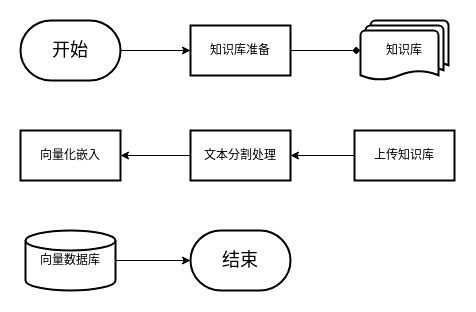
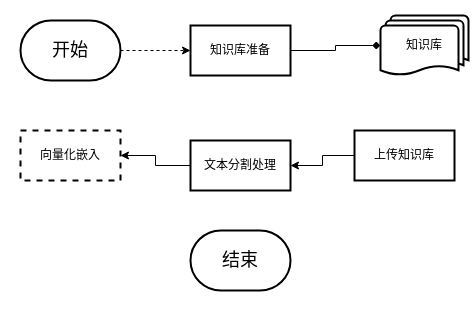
  <mxCell id="0" />
  <mxCell id="1" parent="0" />
- <mxCell id="2" value="" style="edgeStyle=orthogonalEdgeStyle;rounded=0;orthogonalLoop=1;jettySize=auto;html=1;" edge="1" parent="1" source="3" target="5"><mxGeometry relative="1" as="geometry" /></mxCell>
+ <mxCell id="2" value="" style="edgeStyle=orthogonalEdgeStyle;rounded=0;orthogonalLoop=1;jettySize=auto;html=1;dashed=1;" edge="1" parent="1" source="3" target="5"><mxGeometry relative="1" as="geometry" /></mxCell>
  <mxCell id="3" value="&lt;font style=&quot;font-size: 18px;&quot;&gt;开始&lt;/font&gt;" style="strokeWidth=2;html=1;shape=mxgraph.flowchart.terminator;whiteSpace=wrap;" vertex="1" parent="1"><mxGeometry x="20" y="20" width="100" height="60" as="geometry" /></mxCell>
  <mxCell id="4" value="" style="edgeStyle=orthogonalEdgeStyle;rounded=0;orthogonalLoop=1;jettySize=auto;html=1;endArrow=diamond;" edge="1" parent="1" source="5" target="6"><mxGeometry relative="1" as="geometry" /></mxCell>
  <mxCell id="5" value="知识库准备" style="whiteSpace=wrap;html=1;strokeWidth=2;" vertex="1" parent="1"><mxGeometry x="190" y="25" width="100" height="50" as="geometry" /></mxCell>
- <mxCell id="6" value="知识库" style="strokeWidth=2;html=1;shape=mxgraph.flowchart.multi-document;whiteSpace=wrap;" vertex="1" parent="1"><mxGeometry x="360" y="20" width="88" height="60" as="geometry" /></mxCell>
+ <mxCell id="6" value="知识库" style="strokeWidth=2;html=1;shape=mxgraph.flowchart.multi-document;whiteSpace=wrap;" vertex="1" parent="1"><mxGeometry x="380" y="15" width="88" height="60" as="geometry" /></mxCell>
  <mxCell id="7" value="" style="edgeStyle=orthogonalEdgeStyle;rounded=0;orthogonalLoop=1;jettySize=auto;html=1;" edge="1" parent="1" source="8" target="10"><mxGeometry relative="1" as="geometry" /></mxCell>
  <mxCell id="8" value="上传知识库" style="whiteSpace=wrap;html=1;strokeWidth=2;" vertex="1" parent="1"><mxGeometry x="354" y="130" width="100" height="50" as="geometry" /></mxCell>
  <mxCell id="9" value="" style="edgeStyle=orthogonalEdgeStyle;rounded=0;orthogonalLoop=1;jettySize=auto;html=1;" edge="1" parent="1" source="10" target="11"><mxGeometry relative="1" as="geometry" /></mxCell>
- <mxCell id="10" value="文本分割处理" style="whiteSpace=wrap;html=1;strokeWidth=2;" vertex="1" parent="1"><mxGeometry x="190" y="130" width="100" height="50" as="geometry" /></mxCell>
- <mxCell id="11" value="向量化嵌入" style="whiteSpace=wrap;html=1;strokeWidth=2;" vertex="1" parent="1"><mxGeometry x="20" y="130" width="100" height="50" as="geometry" /></mxCell>
- <mxCell id="12" value="" style="edgeStyle=orthogonalEdgeStyle;rounded=0;orthogonalLoop=1;jettySize=auto;html=1;" edge="1" parent="1" source="13" target="14"><mxGeometry relative="1" as="geometry" /></mxCell>
- <mxCell id="13" value="向量数据库" style="strokeWidth=2;html=1;shape=mxgraph.flowchart.database;whiteSpace=wrap;" vertex="1" parent="1"><mxGeometry x="25" y="230" width="90" height="60" as="geometry" /></mxCell>
+ <mxCell id="10" value="文本分割处理" style="whiteSpace=wrap;html=1;strokeWidth=2;" vertex="1" parent="1"><mxGeometry x="190" y="140" width="100" height="50" as="geometry" /></mxCell>
+ <mxCell id="11" value="向量化嵌入" style="whiteSpace=wrap;html=1;strokeWidth=2;dashed=1;" vertex="1" parent="1"><mxGeometry x="20" y="130" width="100" height="50" as="geometry" /></mxCell>
  <mxCell id="14" value="&lt;font style=&quot;font-size: 18px;&quot;&gt;结束&lt;/font&gt;" style="strokeWidth=2;html=1;shape=mxgraph.flowchart.terminator;whiteSpace=wrap;" vertex="1" parent="1"><mxGeometry x="190" y="230" width="100" height="60" as="geometry" /></mxCell>
